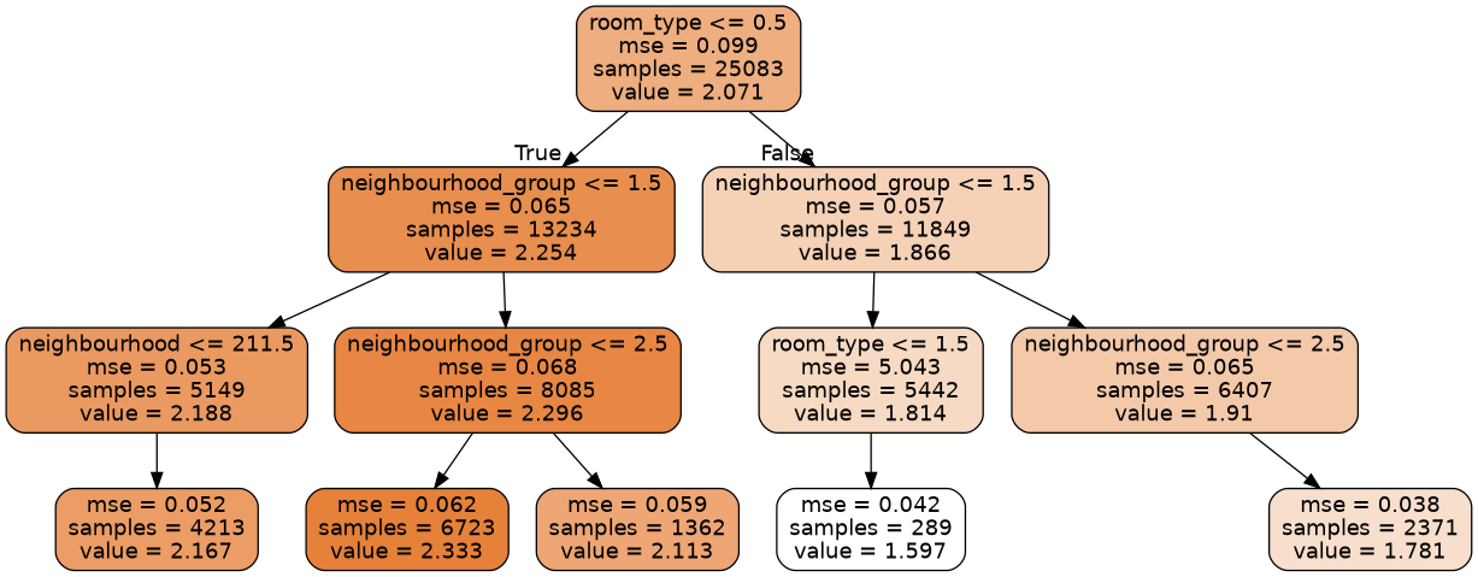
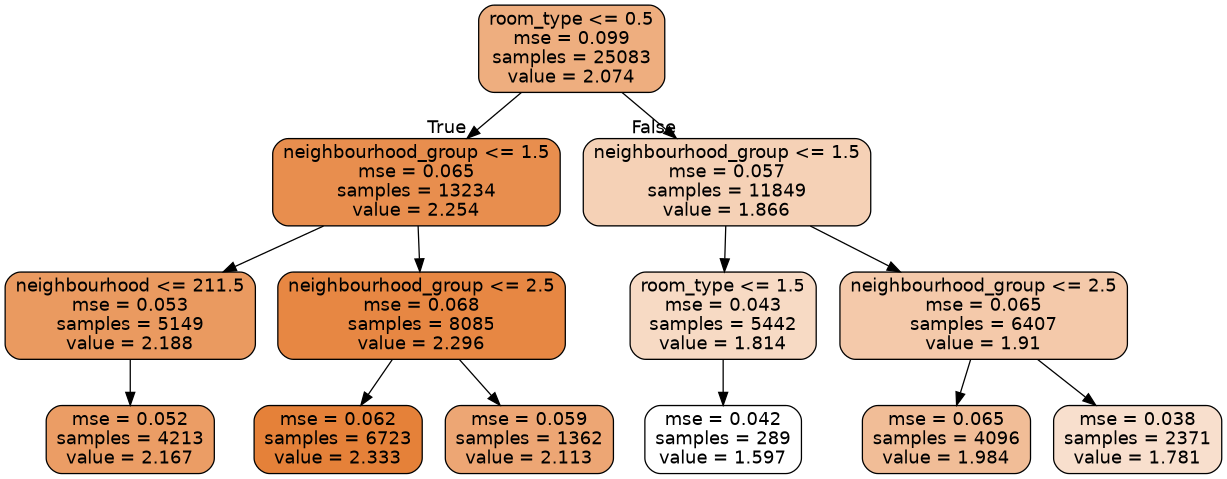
  digraph {
    node [color=black fontname=helvetica shape=box style="filled, rounded"]
    edge [fontname=helvetica]
-   n1 [fillcolor="#e58139a4" label="room_type <= 0.5\nmse = 0.099\nsamples = 25083\nvalue = 2.071"]
+   n1 [fillcolor="#e58139a4" label="room_type <= 0.5\nmse = 0.099\nsamples = 25083\nvalue = 2.074"]
    n2 [fillcolor="#e58139e4" label="neighbourhood_group <= 1.5\nmse = 0.065\nsamples = 13234\nvalue = 2.254"]
    n3 [fillcolor="#e581395d" label="neighbourhood_group <= 1.5\nmse = 0.057\nsamples = 11849\nvalue = 1.866"]
    n4 [fillcolor="#e58139cd" label="neighbourhood <= 211.5\nmse = 0.053\nsamples = 5149\nvalue = 2.188"]
    n5 [fillcolor="#e58139f2" label="neighbourhood_group <= 2.5\nmse = 0.068\nsamples = 8085\nvalue = 2.296"]
-   n6 [fillcolor="#e581394b" label="room_type <= 1.5\nmse = 5.043\nsamples = 5442\nvalue = 1.814"]
+   n6 [fillcolor="#e581394b" label="room_type <= 1.5\nmse = 0.043\nsamples = 5442\nvalue = 1.814"]
    n7 [fillcolor="#e581396d" label="neighbourhood_group <= 2.5\nmse = 0.065\nsamples = 6407\nvalue = 1.91"]
    n8 [fillcolor="#e58139c6" label="mse = 0.052\nsamples = 4213\nvalue = 2.167"]
    n9 [fillcolor="#e58139ff" label="mse = 0.062\nsamples = 6723\nvalue = 2.333"]
    n10 [fillcolor="#e58139b3" label="mse = 0.059\nsamples = 1362\nvalue = 2.113"]
    n11 [fillcolor="#e5813900" label="mse = 0.042\nsamples = 289\nvalue = 1.597"]
+   n12 [fillcolor="#e5813986" label="mse = 0.065\nsamples = 4096\nvalue = 1.984"]
    n13 [fillcolor="#e5813940" label="mse = 0.038\nsamples = 2371\nvalue = 1.781"]
    n1 -> n2 [headlabel=True labelangle=45 labeldistance=2.5]
    n1 -> n3 [headlabel=False labelangle=-45 labeldistance=2.5]
    n2 -> n4
    n2 -> n5
    n3 -> n6
    n3 -> n7
    n4 -> n8
    n5 -> n9
    n5 -> n10
    n6 -> n11
+   n7 -> n12
    n7 -> n13
  }
